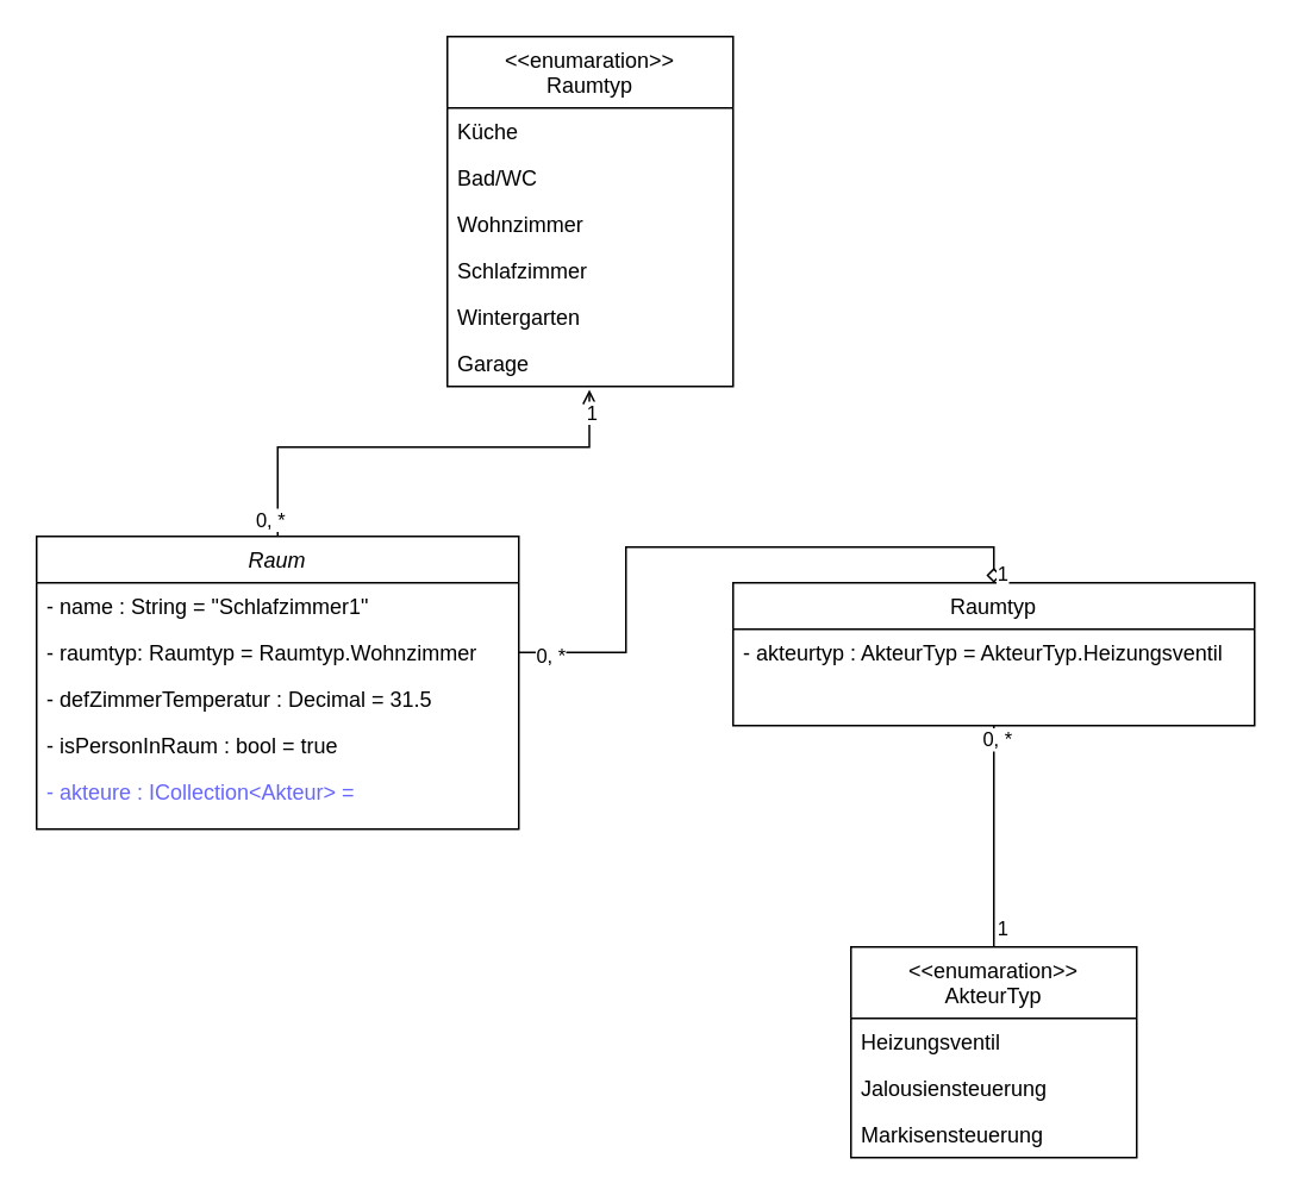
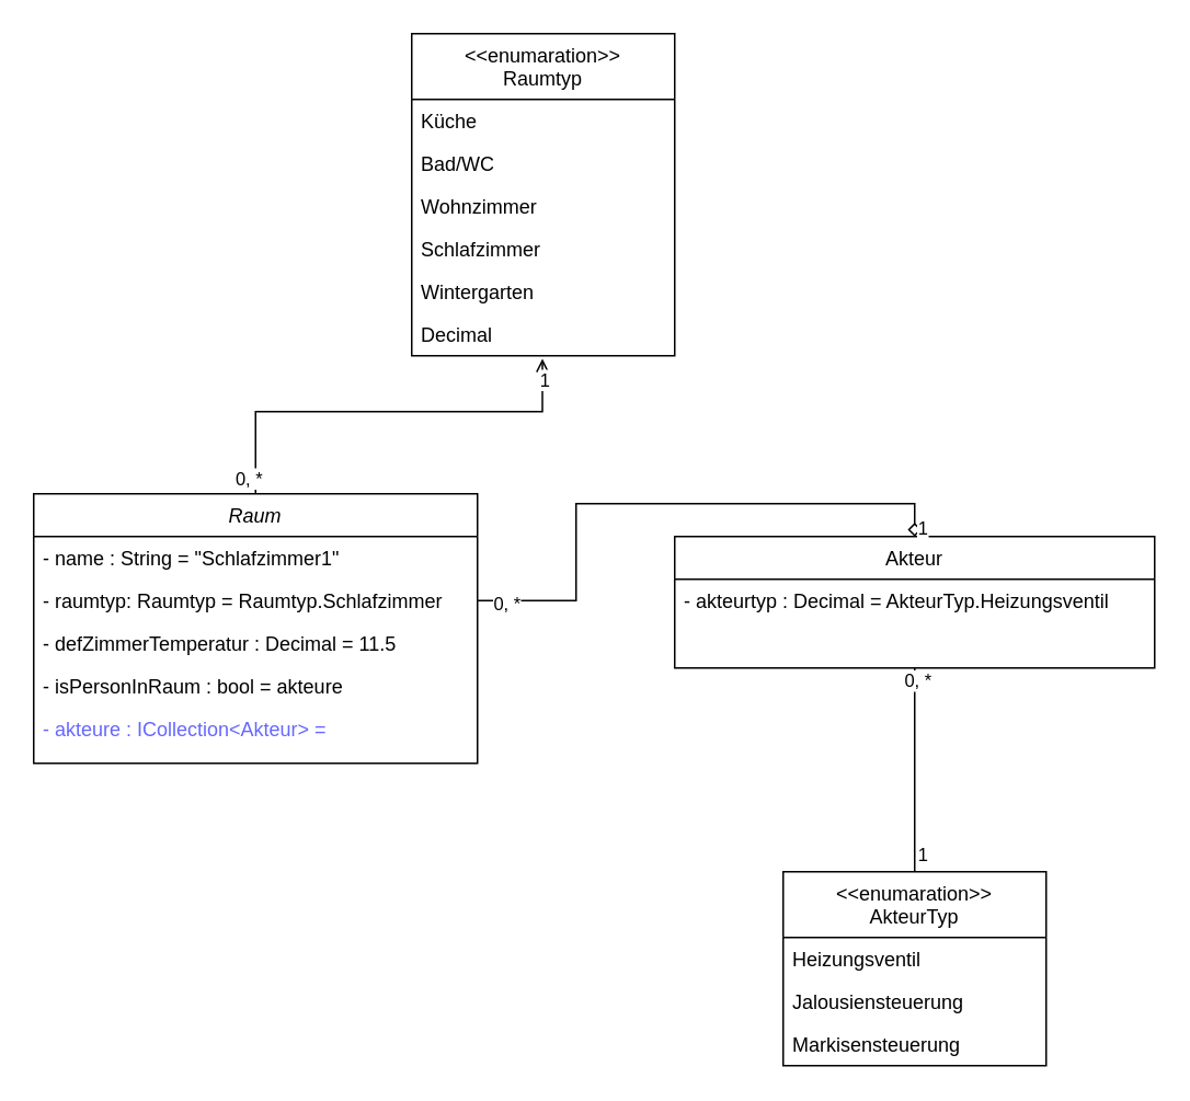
  <mxCell id="0" />
  <mxCell id="1" parent="0" />
  <mxCell id="2" style="edgeStyle=orthogonalEdgeStyle;rounded=0;orthogonalLoop=1;jettySize=auto;html=1;entryX=0.497;entryY=1.07;entryDx=0;entryDy=0;fontColor=#000000;endArrow=open;endFill=0;entryPerimeter=0;" edge="1" parent="1" source="5" target="26"><mxGeometry relative="1" as="geometry"><Array as="points"><mxPoint x="155" y="250" /><mxPoint x="330" y="250" /></Array></mxGeometry></mxCell>
  <mxCell id="3" value="1" style="edgeLabel;html=1;align=center;verticalAlign=middle;resizable=0;points=[];fontColor=#000000;" vertex="1" connectable="0" parent="2"><mxGeometry x="0.19" y="-1" relative="1" as="geometry"><mxPoint x="72" y="-21" as="offset" /></mxGeometry></mxCell>
  <mxCell id="4" value="0, *" style="edgeLabel;html=1;align=center;verticalAlign=middle;resizable=0;points=[];fontColor=#000000;" vertex="1" connectable="0" parent="2"><mxGeometry x="0.239" y="-5" relative="1" as="geometry"><mxPoint x="-114" y="35" as="offset" /></mxGeometry></mxCell>
  <mxCell id="5" value="Raum" style="swimlane;fontStyle=2;align=center;verticalAlign=top;childLayout=stackLayout;horizontal=1;startSize=26;horizontalStack=0;resizeParent=1;resizeLast=0;collapsible=1;marginBottom=0;rounded=0;shadow=0;strokeWidth=1;" vertex="1" parent="1"><mxGeometry x="20" y="300" width="270" height="164" as="geometry"><mxRectangle x="230" y="140" width="160" height="26" as="alternateBounds" /></mxGeometry></mxCell>
  <mxCell id="6" value="- name : String = &quot;Schlafzimmer1&quot;" style="text;align=left;verticalAlign=top;spacingLeft=4;spacingRight=4;overflow=hidden;rotatable=0;points=[[0,0.5],[1,0.5]];portConstraint=eastwest;" vertex="1" parent="5"><mxGeometry y="26" width="270" height="26" as="geometry" /></mxCell>
- <mxCell id="7" value="- raumtyp: Raumtyp = Raumtyp.Wohnzimmer" style="text;align=left;verticalAlign=top;spacingLeft=4;spacingRight=4;overflow=hidden;rotatable=0;points=[[0,0.5],[1,0.5]];portConstraint=eastwest;" vertex="1" parent="5"><mxGeometry y="52" width="270" height="26" as="geometry" /></mxCell>
- <mxCell id="8" value="- defZimmerTemperatur : Decimal = 31.5" style="text;align=left;verticalAlign=top;spacingLeft=4;spacingRight=4;overflow=hidden;rotatable=0;points=[[0,0.5],[1,0.5]];portConstraint=eastwest;rounded=0;shadow=0;html=0;" vertex="1" parent="5"><mxGeometry y="78" width="270" height="26" as="geometry" /></mxCell>
- <mxCell id="9" value="- isPersonInRaum : bool = true" style="text;align=left;verticalAlign=top;spacingLeft=4;spacingRight=4;overflow=hidden;rotatable=0;points=[[0,0.5],[1,0.5]];portConstraint=eastwest;rounded=0;shadow=0;html=0;" vertex="1" parent="5"><mxGeometry y="104" width="270" height="26" as="geometry" /></mxCell>
+ <mxCell id="7" value="- raumtyp: Raumtyp = Raumtyp.Schlafzimmer" style="text;align=left;verticalAlign=top;spacingLeft=4;spacingRight=4;overflow=hidden;rotatable=0;points=[[0,0.5],[1,0.5]];portConstraint=eastwest;" vertex="1" parent="5"><mxGeometry y="52" width="270" height="26" as="geometry" /></mxCell>
+ <mxCell id="8" value="- defZimmerTemperatur : Decimal = 11.5" style="text;align=left;verticalAlign=top;spacingLeft=4;spacingRight=4;overflow=hidden;rotatable=0;points=[[0,0.5],[1,0.5]];portConstraint=eastwest;rounded=0;shadow=0;html=0;" vertex="1" parent="5"><mxGeometry y="78" width="270" height="26" as="geometry" /></mxCell>
+ <mxCell id="9" value="- isPersonInRaum : bool = akteure" style="text;align=left;verticalAlign=top;spacingLeft=4;spacingRight=4;overflow=hidden;rotatable=0;points=[[0,0.5],[1,0.5]];portConstraint=eastwest;rounded=0;shadow=0;html=0;" vertex="1" parent="5"><mxGeometry y="104" width="270" height="26" as="geometry" /></mxCell>
  <mxCell id="10" value="- akteure : ICollection&lt;Akteur&gt; = " style="text;align=left;verticalAlign=top;spacingLeft=4;spacingRight=4;overflow=hidden;rotatable=0;points=[[0,0.5],[1,0.5]];portConstraint=eastwest;rounded=0;shadow=0;html=0;fontColor=#6666FF;" vertex="1" parent="5"><mxGeometry y="130" width="270" height="26" as="geometry" /></mxCell>
  <mxCell id="11" value="&lt;&lt;enumaration&gt;&gt;&#10;AkteurTyp" style="swimlane;fontStyle=0;align=center;verticalAlign=top;childLayout=stackLayout;horizontal=1;startSize=40;horizontalStack=0;resizeParent=1;resizeLast=0;collapsible=1;marginBottom=0;rounded=0;shadow=0;strokeWidth=1;" vertex="1" parent="1"><mxGeometry x="476" y="530" width="160" height="118" as="geometry"><mxRectangle x="340" y="380" width="170" height="26" as="alternateBounds" /></mxGeometry></mxCell>
  <mxCell id="12" value="Heizungsventil&#10;&#10;" style="text;align=left;verticalAlign=top;spacingLeft=4;spacingRight=4;overflow=hidden;rotatable=0;points=[[0,0.5],[1,0.5]];portConstraint=eastwest;" vertex="1" parent="11"><mxGeometry y="40" width="160" height="26" as="geometry" /></mxCell>
  <mxCell id="13" value="Jalousiensteuerung" style="text;align=left;verticalAlign=top;spacingLeft=4;spacingRight=4;overflow=hidden;rotatable=0;points=[[0,0.5],[1,0.5]];portConstraint=eastwest;" vertex="1" parent="11"><mxGeometry y="66" width="160" height="26" as="geometry" /></mxCell>
  <mxCell id="14" value="Markisensteuerung" style="text;align=left;verticalAlign=top;spacingLeft=4;spacingRight=4;overflow=hidden;rotatable=0;points=[[0,0.5],[1,0.5]];portConstraint=eastwest;" vertex="1" parent="11"><mxGeometry y="92" width="160" height="26" as="geometry" /></mxCell>
  <mxCell id="15" style="edgeStyle=orthogonalEdgeStyle;rounded=0;orthogonalLoop=1;jettySize=auto;html=1;entryX=0.5;entryY=0;entryDx=0;entryDy=0;fontColor=#000000;endArrow=none;endFill=0;" edge="1" parent="1" source="18" target="11"><mxGeometry relative="1" as="geometry" /></mxCell>
  <mxCell id="16" value="1" style="edgeLabel;html=1;align=center;verticalAlign=middle;resizable=0;points=[];fontColor=#000000;" vertex="1" connectable="0" parent="15"><mxGeometry x="-0.317" y="-1" relative="1" as="geometry"><mxPoint x="5" y="71" as="offset" /></mxGeometry></mxCell>
  <mxCell id="17" value="0, *" style="edgeLabel;html=1;align=center;verticalAlign=middle;resizable=0;points=[];fontColor=#000000;" vertex="1" connectable="0" parent="15"><mxGeometry x="-0.894" y="1" relative="1" as="geometry"><mxPoint as="offset" /></mxGeometry></mxCell>
- <mxCell id="18" value="Raumtyp" style="swimlane;fontStyle=0;align=center;verticalAlign=top;childLayout=stackLayout;horizontal=1;startSize=26;horizontalStack=0;resizeParent=1;resizeLast=0;collapsible=1;marginBottom=0;rounded=0;shadow=0;strokeWidth=1;" vertex="1" parent="1"><mxGeometry x="410" y="326" width="292" height="80" as="geometry"><mxRectangle x="550" y="140" width="160" height="26" as="alternateBounds" /></mxGeometry></mxCell>
- <mxCell id="19" value="- akteurtyp : AkteurTyp = AkteurTyp.Heizungsventil" style="text;align=left;verticalAlign=top;spacingLeft=4;spacingRight=4;overflow=hidden;rotatable=0;points=[[0,0.5],[1,0.5]];portConstraint=eastwest;fontColor=#000000;" vertex="1" parent="18"><mxGeometry y="26" width="292" height="26" as="geometry" /></mxCell>
+ <mxCell id="18" value="Akteur" style="swimlane;fontStyle=0;align=center;verticalAlign=top;childLayout=stackLayout;horizontal=1;startSize=26;horizontalStack=0;resizeParent=1;resizeLast=0;collapsible=1;marginBottom=0;rounded=0;shadow=0;strokeWidth=1;" vertex="1" parent="1"><mxGeometry x="410" y="326" width="292" height="80" as="geometry"><mxRectangle x="550" y="140" width="160" height="26" as="alternateBounds" /></mxGeometry></mxCell>
+ <mxCell id="19" value="- akteurtyp : Decimal = AkteurTyp.Heizungsventil" style="text;align=left;verticalAlign=top;spacingLeft=4;spacingRight=4;overflow=hidden;rotatable=0;points=[[0,0.5],[1,0.5]];portConstraint=eastwest;fontColor=#000000;" vertex="1" parent="18"><mxGeometry y="26" width="292" height="26" as="geometry" /></mxCell>
  <mxCell id="20" value="&lt;&lt;enumaration&gt;&gt;&#10;Raumtyp" style="swimlane;fontStyle=0;align=center;verticalAlign=top;childLayout=stackLayout;horizontal=1;startSize=40;horizontalStack=0;resizeParent=1;resizeLast=0;collapsible=1;marginBottom=0;rounded=0;shadow=0;strokeWidth=1;" vertex="1" parent="1"><mxGeometry x="250" y="20" width="160" height="196" as="geometry"><mxRectangle x="340" y="380" width="170" height="26" as="alternateBounds" /></mxGeometry></mxCell>
  <mxCell id="21" value="Küche" style="text;align=left;verticalAlign=top;spacingLeft=4;spacingRight=4;overflow=hidden;rotatable=0;points=[[0,0.5],[1,0.5]];portConstraint=eastwest;" vertex="1" parent="20"><mxGeometry y="40" width="160" height="26" as="geometry" /></mxCell>
  <mxCell id="22" value="Bad/WC" style="text;align=left;verticalAlign=top;spacingLeft=4;spacingRight=4;overflow=hidden;rotatable=0;points=[[0,0.5],[1,0.5]];portConstraint=eastwest;" vertex="1" parent="20"><mxGeometry y="66" width="160" height="26" as="geometry" /></mxCell>
  <mxCell id="23" value="Wohnzimmer" style="text;align=left;verticalAlign=top;spacingLeft=4;spacingRight=4;overflow=hidden;rotatable=0;points=[[0,0.5],[1,0.5]];portConstraint=eastwest;" vertex="1" parent="20"><mxGeometry y="92" width="160" height="26" as="geometry" /></mxCell>
  <mxCell id="24" value="Schlafzimmer" style="text;align=left;verticalAlign=top;spacingLeft=4;spacingRight=4;overflow=hidden;rotatable=0;points=[[0,0.5],[1,0.5]];portConstraint=eastwest;" vertex="1" parent="20"><mxGeometry y="118" width="160" height="26" as="geometry" /></mxCell>
  <mxCell id="25" value="Wintergarten" style="text;align=left;verticalAlign=top;spacingLeft=4;spacingRight=4;overflow=hidden;rotatable=0;points=[[0,0.5],[1,0.5]];portConstraint=eastwest;" vertex="1" parent="20"><mxGeometry y="144" width="160" height="26" as="geometry" /></mxCell>
- <mxCell id="26" value="Garage" style="text;align=left;verticalAlign=top;spacingLeft=4;spacingRight=4;overflow=hidden;rotatable=0;points=[[0,0.5],[1,0.5]];portConstraint=eastwest;" vertex="1" parent="20"><mxGeometry y="170" width="160" height="26" as="geometry" /></mxCell>
+ <mxCell id="26" value="Decimal" style="text;align=left;verticalAlign=top;spacingLeft=4;spacingRight=4;overflow=hidden;rotatable=0;points=[[0,0.5],[1,0.5]];portConstraint=eastwest;" vertex="1" parent="20"><mxGeometry y="170" width="160" height="26" as="geometry" /></mxCell>
  <mxCell id="27" style="edgeStyle=orthogonalEdgeStyle;rounded=0;orthogonalLoop=1;jettySize=auto;html=1;entryX=0.5;entryY=0;entryDx=0;entryDy=0;fontColor=#000000;endArrow=diamond;endFill=0;" edge="1" parent="1" source="7" target="18"><mxGeometry relative="1" as="geometry" /></mxCell>
  <mxCell id="28" value="0, *" style="edgeLabel;html=1;align=center;verticalAlign=middle;resizable=0;points=[];fontColor=#000000;" vertex="1" connectable="0" parent="27"><mxGeometry x="-0.902" y="-1" relative="1" as="geometry"><mxPoint as="offset" /></mxGeometry></mxCell>
  <mxCell id="29" value="1" style="edgeLabel;html=1;align=center;verticalAlign=middle;resizable=0;points=[];fontColor=#000000;" vertex="1" connectable="0" parent="27"><mxGeometry x="-0.076" relative="1" as="geometry"><mxPoint x="170" y="14" as="offset" /></mxGeometry></mxCell>
